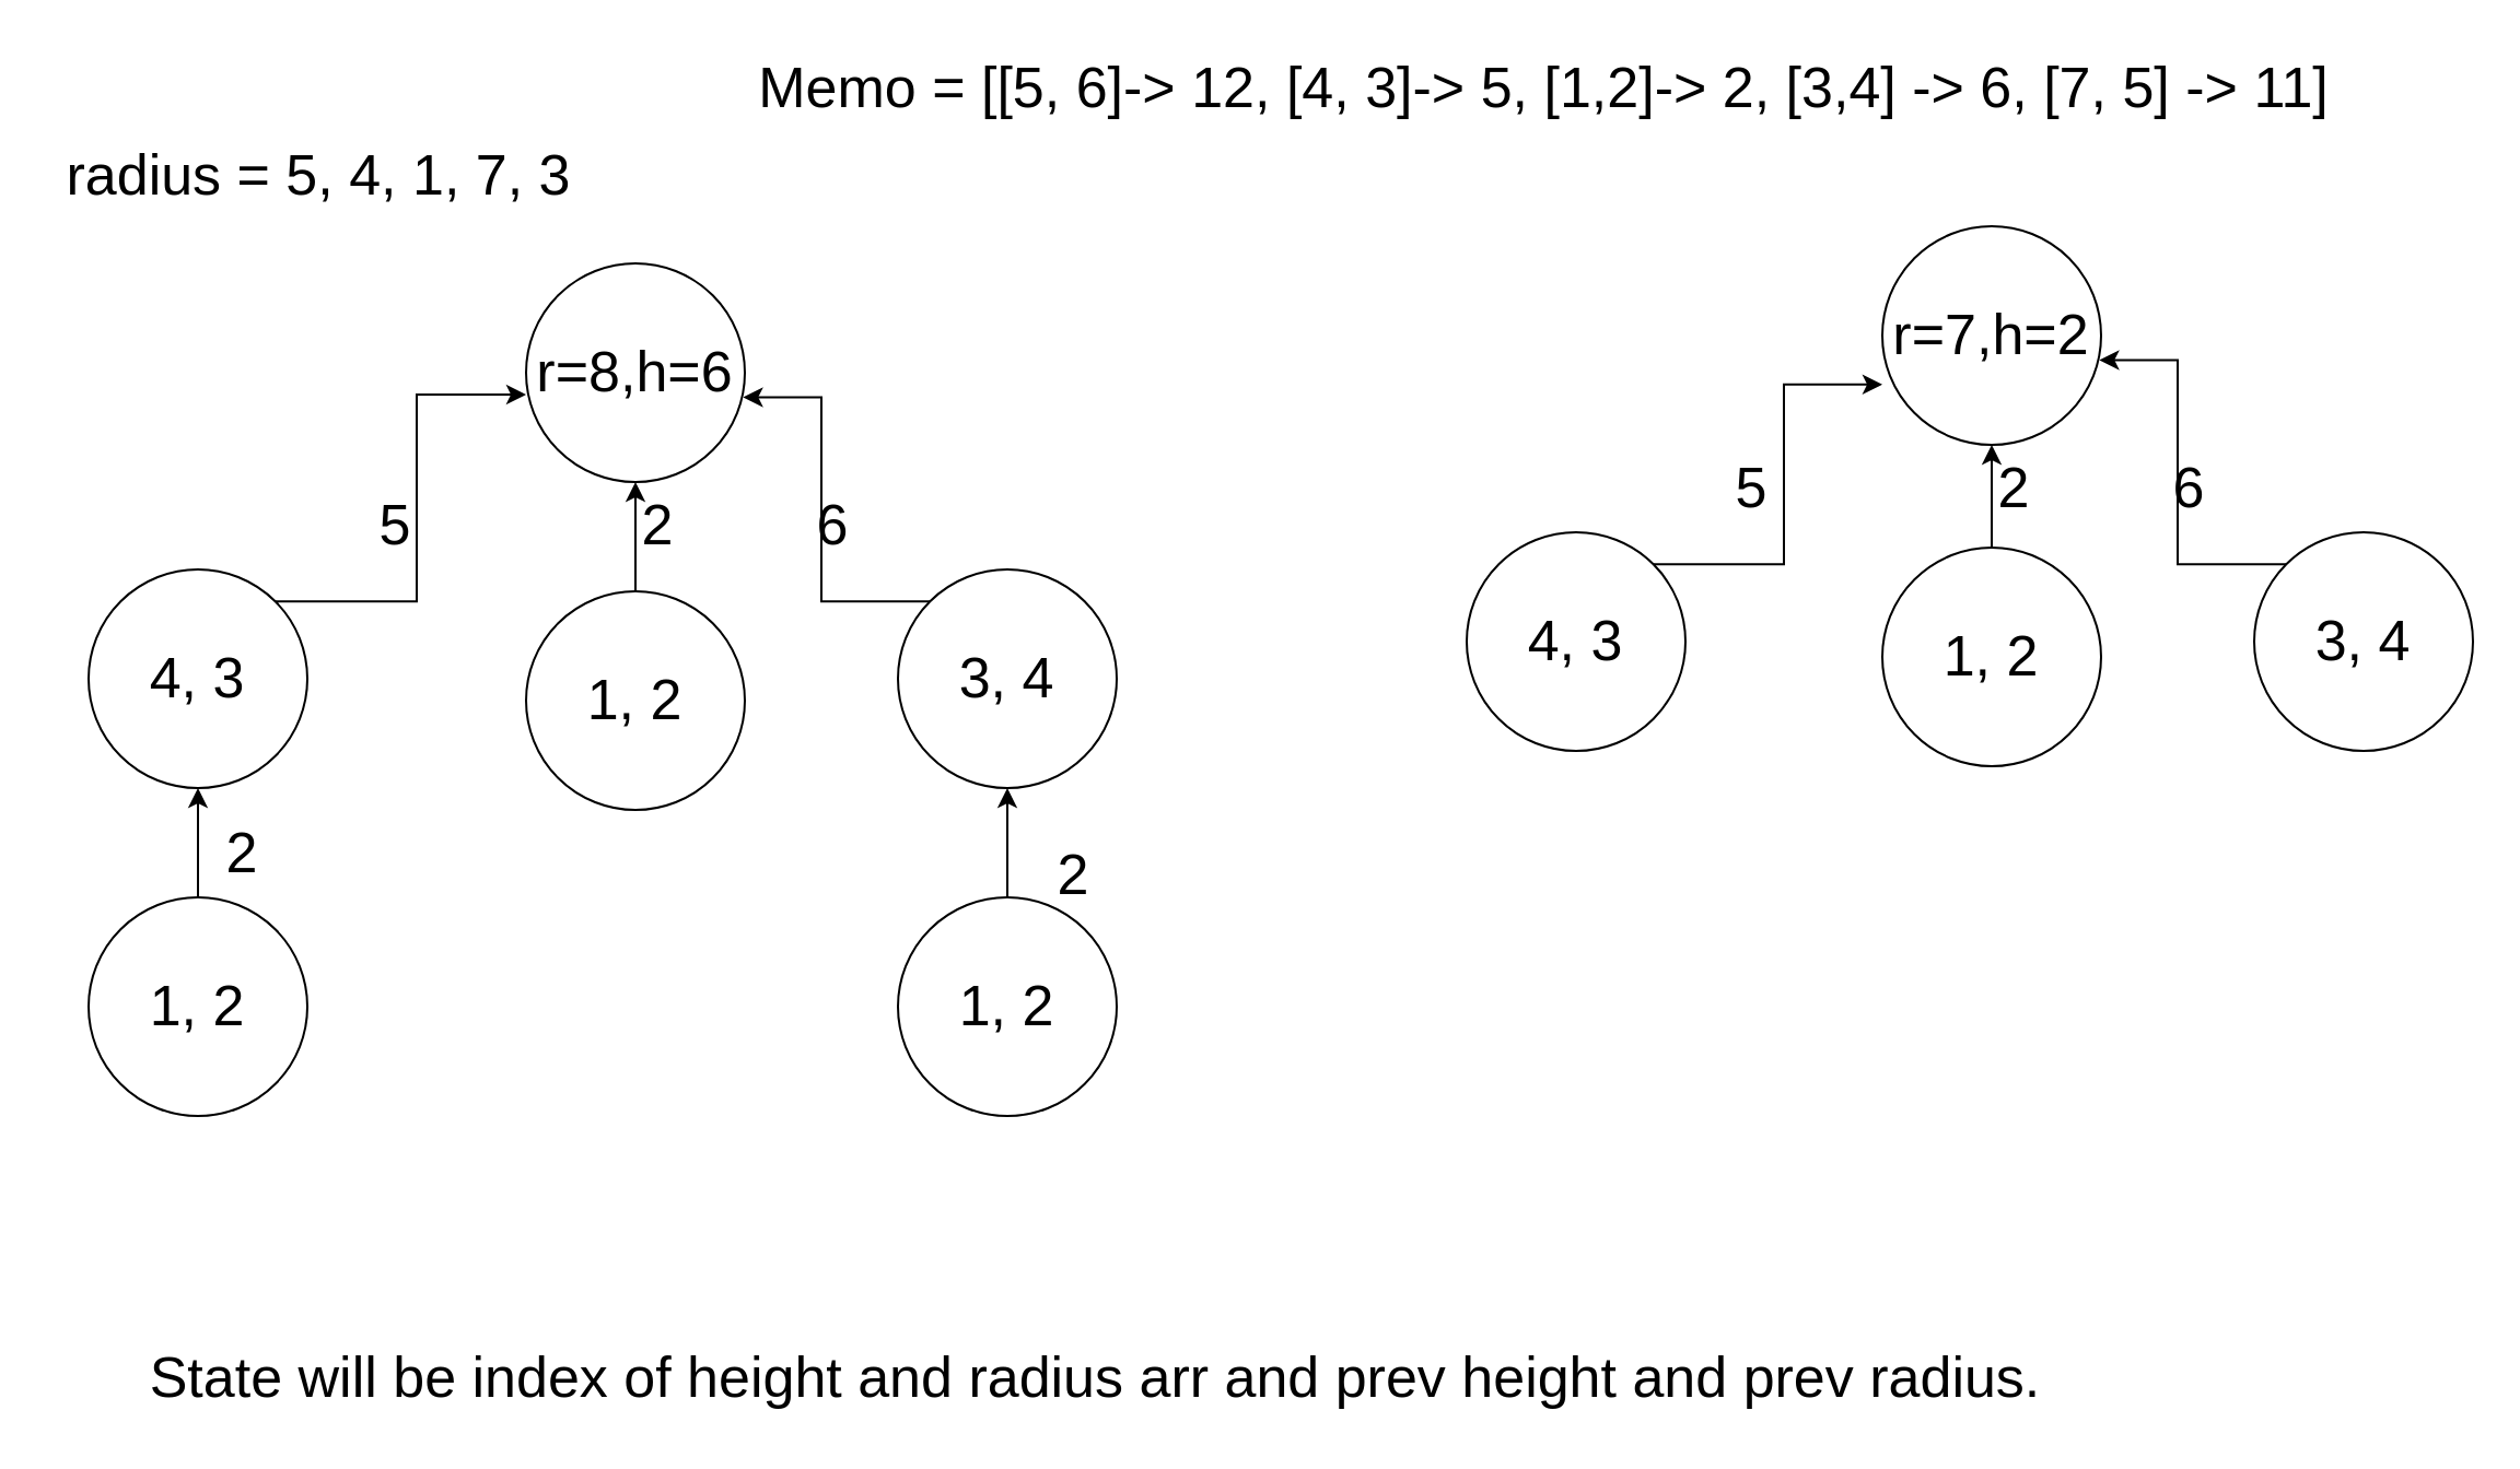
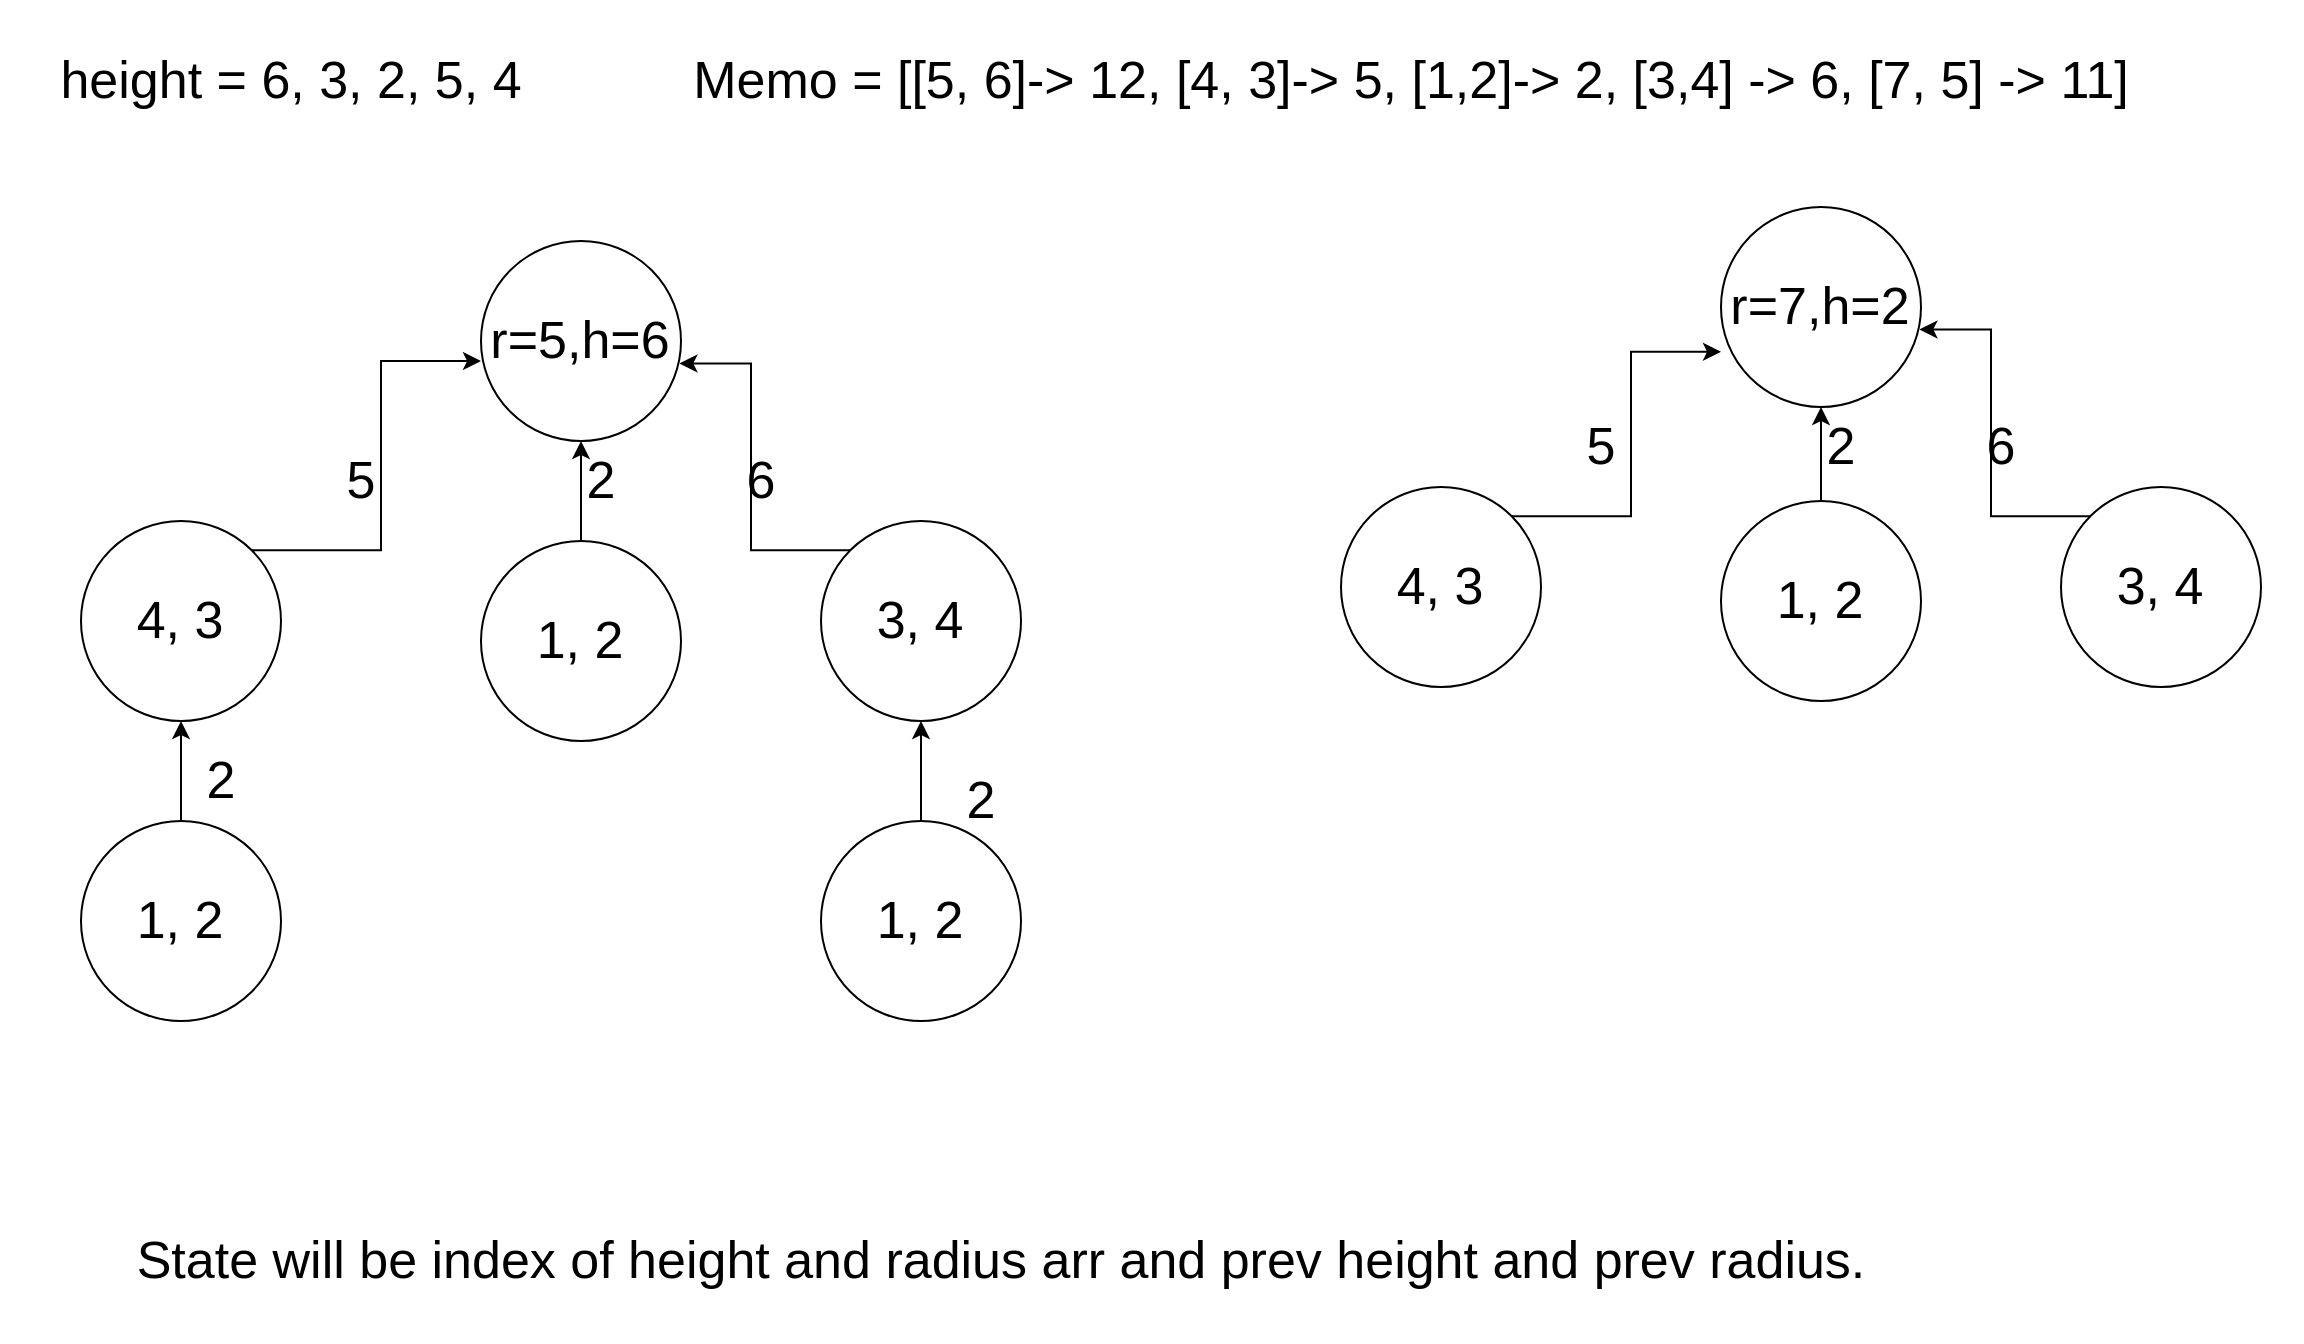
  <mxCell id="0" />
  <mxCell id="1" parent="0" />
- <mxCell id="2" value="&lt;font style=&quot;font-size: 26px&quot;&gt;r=8,h=6&lt;/font&gt;" style="ellipse;whiteSpace=wrap;html=1;aspect=fixed;" vertex="1" parent="1"><mxGeometry x="240" y="120" width="100" height="100" as="geometry" /></mxCell>
+ <mxCell id="2" value="&lt;font style=&quot;font-size: 26px&quot;&gt;r=5,h=6&lt;/font&gt;" style="ellipse;whiteSpace=wrap;html=1;aspect=fixed;" vertex="1" parent="1"><mxGeometry x="240" y="120" width="100" height="100" as="geometry" /></mxCell>
  <mxCell id="3" style="edgeStyle=orthogonalEdgeStyle;rounded=0;orthogonalLoop=1;jettySize=auto;html=1;exitX=1;exitY=0;exitDx=0;exitDy=0;fontSize=26;" edge="1" parent="1" source="4"><mxGeometry relative="1" as="geometry"><mxPoint x="240" y="180" as="targetPoint" /><Array as="points"><mxPoint x="190" y="275" /><mxPoint x="190" y="180" /><mxPoint x="240" y="180" /></Array></mxGeometry></mxCell>
  <mxCell id="4" value="&lt;font style=&quot;font-size: 26px&quot;&gt;4, 3&lt;/font&gt;" style="ellipse;whiteSpace=wrap;html=1;aspect=fixed;" vertex="1" parent="1"><mxGeometry x="40" y="260" width="100" height="100" as="geometry" /></mxCell>
  <mxCell id="5" value="" style="edgeStyle=orthogonalEdgeStyle;rounded=0;orthogonalLoop=1;jettySize=auto;html=1;fontSize=26;" edge="1" parent="1" source="6" target="2"><mxGeometry relative="1" as="geometry" /></mxCell>
  <mxCell id="6" value="&lt;font style=&quot;font-size: 26px&quot;&gt;1, 2&lt;/font&gt;" style="ellipse;whiteSpace=wrap;html=1;aspect=fixed;" vertex="1" parent="1"><mxGeometry x="240" y="270" width="100" height="100" as="geometry" /></mxCell>
  <mxCell id="7" style="edgeStyle=orthogonalEdgeStyle;rounded=0;orthogonalLoop=1;jettySize=auto;html=1;exitX=0;exitY=0;exitDx=0;exitDy=0;entryX=0.992;entryY=0.612;entryDx=0;entryDy=0;entryPerimeter=0;fontSize=26;" edge="1" parent="1" source="8" target="2"><mxGeometry relative="1" as="geometry" /></mxCell>
  <mxCell id="8" value="&lt;font style=&quot;font-size: 26px&quot;&gt;3, 4&lt;/font&gt;" style="ellipse;whiteSpace=wrap;html=1;aspect=fixed;" vertex="1" parent="1"><mxGeometry x="410" y="260" width="100" height="100" as="geometry" /></mxCell>
- <mxCell id="10" value="radius = 5, 4, 1, 7, 3" style="text;html=1;align=center;verticalAlign=middle;resizable=0;points=[];autosize=1;strokeColor=none;fillColor=none;fontSize=26;" vertex="1" parent="1"><mxGeometry y="60" width="250" height="40" as="geometry" x="20" /></mxCell>
+ <mxCell id="9" value="height = 6, 3, 2, 5, 4" style="text;html=1;align=center;verticalAlign=middle;resizable=0;points=[];autosize=1;strokeColor=none;fillColor=none;fontSize=26;" vertex="1" parent="1"><mxGeometry width="250" height="40" as="geometry" x="20" y="20" /></mxCell>
  <mxCell id="11" value="" style="edgeStyle=orthogonalEdgeStyle;rounded=0;orthogonalLoop=1;jettySize=auto;html=1;fontSize=26;" edge="1" parent="1" source="12" target="8"><mxGeometry relative="1" as="geometry" /></mxCell>
  <mxCell id="12" value="&lt;font style=&quot;font-size: 26px&quot;&gt;1, 2&lt;/font&gt;" style="ellipse;whiteSpace=wrap;html=1;aspect=fixed;" vertex="1" parent="1"><mxGeometry x="410" y="410" width="100" height="100" as="geometry" /></mxCell>
  <mxCell id="13" value="" style="edgeStyle=orthogonalEdgeStyle;rounded=0;orthogonalLoop=1;jettySize=auto;html=1;fontSize=26;" edge="1" parent="1" source="14" target="4"><mxGeometry relative="1" as="geometry" /></mxCell>
  <mxCell id="14" value="&lt;font style=&quot;font-size: 26px&quot;&gt;1, 2&lt;/font&gt;" style="ellipse;whiteSpace=wrap;html=1;aspect=fixed;" vertex="1" parent="1"><mxGeometry x="40" y="410" width="100" height="100" as="geometry" /></mxCell>
  <mxCell id="15" value="2" style="text;html=1;align=center;verticalAlign=middle;resizable=0;points=[];autosize=1;strokeColor=none;fillColor=none;fontSize=26;" vertex="1" parent="1"><mxGeometry x="95" y="370" width="30" height="40" as="geometry" /></mxCell>
  <mxCell id="16" value="5" style="text;html=1;align=center;verticalAlign=middle;resizable=0;points=[];autosize=1;strokeColor=none;fillColor=none;fontSize=26;" vertex="1" parent="1"><mxGeometry x="165" y="220" width="30" height="40" as="geometry" /></mxCell>
  <mxCell id="17" value="2" style="text;html=1;align=center;verticalAlign=middle;resizable=0;points=[];autosize=1;strokeColor=none;fillColor=none;fontSize=26;" vertex="1" parent="1"><mxGeometry x="285" y="220" width="30" height="40" as="geometry" /></mxCell>
  <mxCell id="18" value="2" style="text;html=1;align=center;verticalAlign=middle;resizable=0;points=[];autosize=1;strokeColor=none;fillColor=none;fontSize=26;" vertex="1" parent="1"><mxGeometry x="475" y="380" width="30" height="40" as="geometry" /></mxCell>
  <mxCell id="19" value="6" style="text;html=1;align=center;verticalAlign=middle;resizable=0;points=[];autosize=1;strokeColor=none;fillColor=none;fontSize=26;" vertex="1" parent="1"><mxGeometry x="365" y="220" width="30" height="40" as="geometry" /></mxCell>
  <mxCell id="20" value="Memo = [[5, 6]-&amp;gt; 12, [4, 3]-&amp;gt; 5, [1,2]-&amp;gt; 2, [3,4] -&amp;gt; 6, [7, 5] -&amp;gt; 11]" style="text;html=1;align=center;verticalAlign=middle;resizable=0;points=[];autosize=1;strokeColor=none;fillColor=none;fontSize=26;" vertex="1" parent="1"><mxGeometry x="340" width="730" height="40" as="geometry" y="20" /></mxCell>
  <mxCell id="21" value="&lt;font style=&quot;font-size: 26px&quot;&gt;r=7,h=2&lt;/font&gt;" style="ellipse;whiteSpace=wrap;html=1;aspect=fixed;" vertex="1" parent="1"><mxGeometry x="860" y="103" width="100" height="100" as="geometry" /></mxCell>
  <mxCell id="22" style="edgeStyle=orthogonalEdgeStyle;rounded=0;orthogonalLoop=1;jettySize=auto;html=1;exitX=1;exitY=0;exitDx=0;exitDy=0;entryX=0;entryY=0.724;entryDx=0;entryDy=0;entryPerimeter=0;fontSize=26;" edge="1" parent="1" source="23" target="21"><mxGeometry relative="1" as="geometry" /></mxCell>
  <mxCell id="23" value="&lt;font style=&quot;font-size: 26px&quot;&gt;4, 3&lt;/font&gt;" style="ellipse;whiteSpace=wrap;html=1;aspect=fixed;" vertex="1" parent="1"><mxGeometry x="670" y="243" width="100" height="100" as="geometry" /></mxCell>
  <mxCell id="24" value="" style="edgeStyle=orthogonalEdgeStyle;rounded=0;orthogonalLoop=1;jettySize=auto;html=1;fontSize=26;" edge="1" parent="1" source="25" target="21"><mxGeometry relative="1" as="geometry" /></mxCell>
  <mxCell id="25" value="&lt;font style=&quot;font-size: 26px&quot;&gt;1, 2&lt;/font&gt;" style="ellipse;whiteSpace=wrap;html=1;aspect=fixed;" vertex="1" parent="1"><mxGeometry x="860" y="250" width="100" height="100" as="geometry" /></mxCell>
  <mxCell id="26" style="edgeStyle=orthogonalEdgeStyle;rounded=0;orthogonalLoop=1;jettySize=auto;html=1;exitX=0;exitY=0;exitDx=0;exitDy=0;entryX=0.992;entryY=0.612;entryDx=0;entryDy=0;entryPerimeter=0;fontSize=26;" edge="1" parent="1" source="27" target="21"><mxGeometry relative="1" as="geometry" /></mxCell>
  <mxCell id="27" value="&lt;font style=&quot;font-size: 26px&quot;&gt;3, 4&lt;/font&gt;" style="ellipse;whiteSpace=wrap;html=1;aspect=fixed;" vertex="1" parent="1"><mxGeometry x="1030" y="243" width="100" height="100" as="geometry" /></mxCell>
  <mxCell id="28" value="5" style="text;html=1;align=center;verticalAlign=middle;resizable=0;points=[];autosize=1;strokeColor=none;fillColor=none;fontSize=26;" vertex="1" parent="1"><mxGeometry x="785" y="203" width="30" height="40" as="geometry" /></mxCell>
  <mxCell id="29" value="2" style="text;html=1;align=center;verticalAlign=middle;resizable=0;points=[];autosize=1;strokeColor=none;fillColor=none;fontSize=26;" vertex="1" parent="1"><mxGeometry x="905" y="203" width="30" height="40" as="geometry" /></mxCell>
  <mxCell id="30" value="6" style="text;html=1;align=center;verticalAlign=middle;resizable=0;points=[];autosize=1;strokeColor=none;fillColor=none;fontSize=26;" vertex="1" parent="1"><mxGeometry x="985" y="203" width="30" height="40" as="geometry" /></mxCell>
  <mxCell id="31" value="State will be index of height and radius arr and prev height and prev radius." style="text;html=1;align=center;verticalAlign=middle;resizable=0;points=[];autosize=1;strokeColor=none;fillColor=none;fontSize=26;" vertex="1" parent="1"><mxGeometry x="60" y="610" width="880" height="40" as="geometry" /></mxCell>
